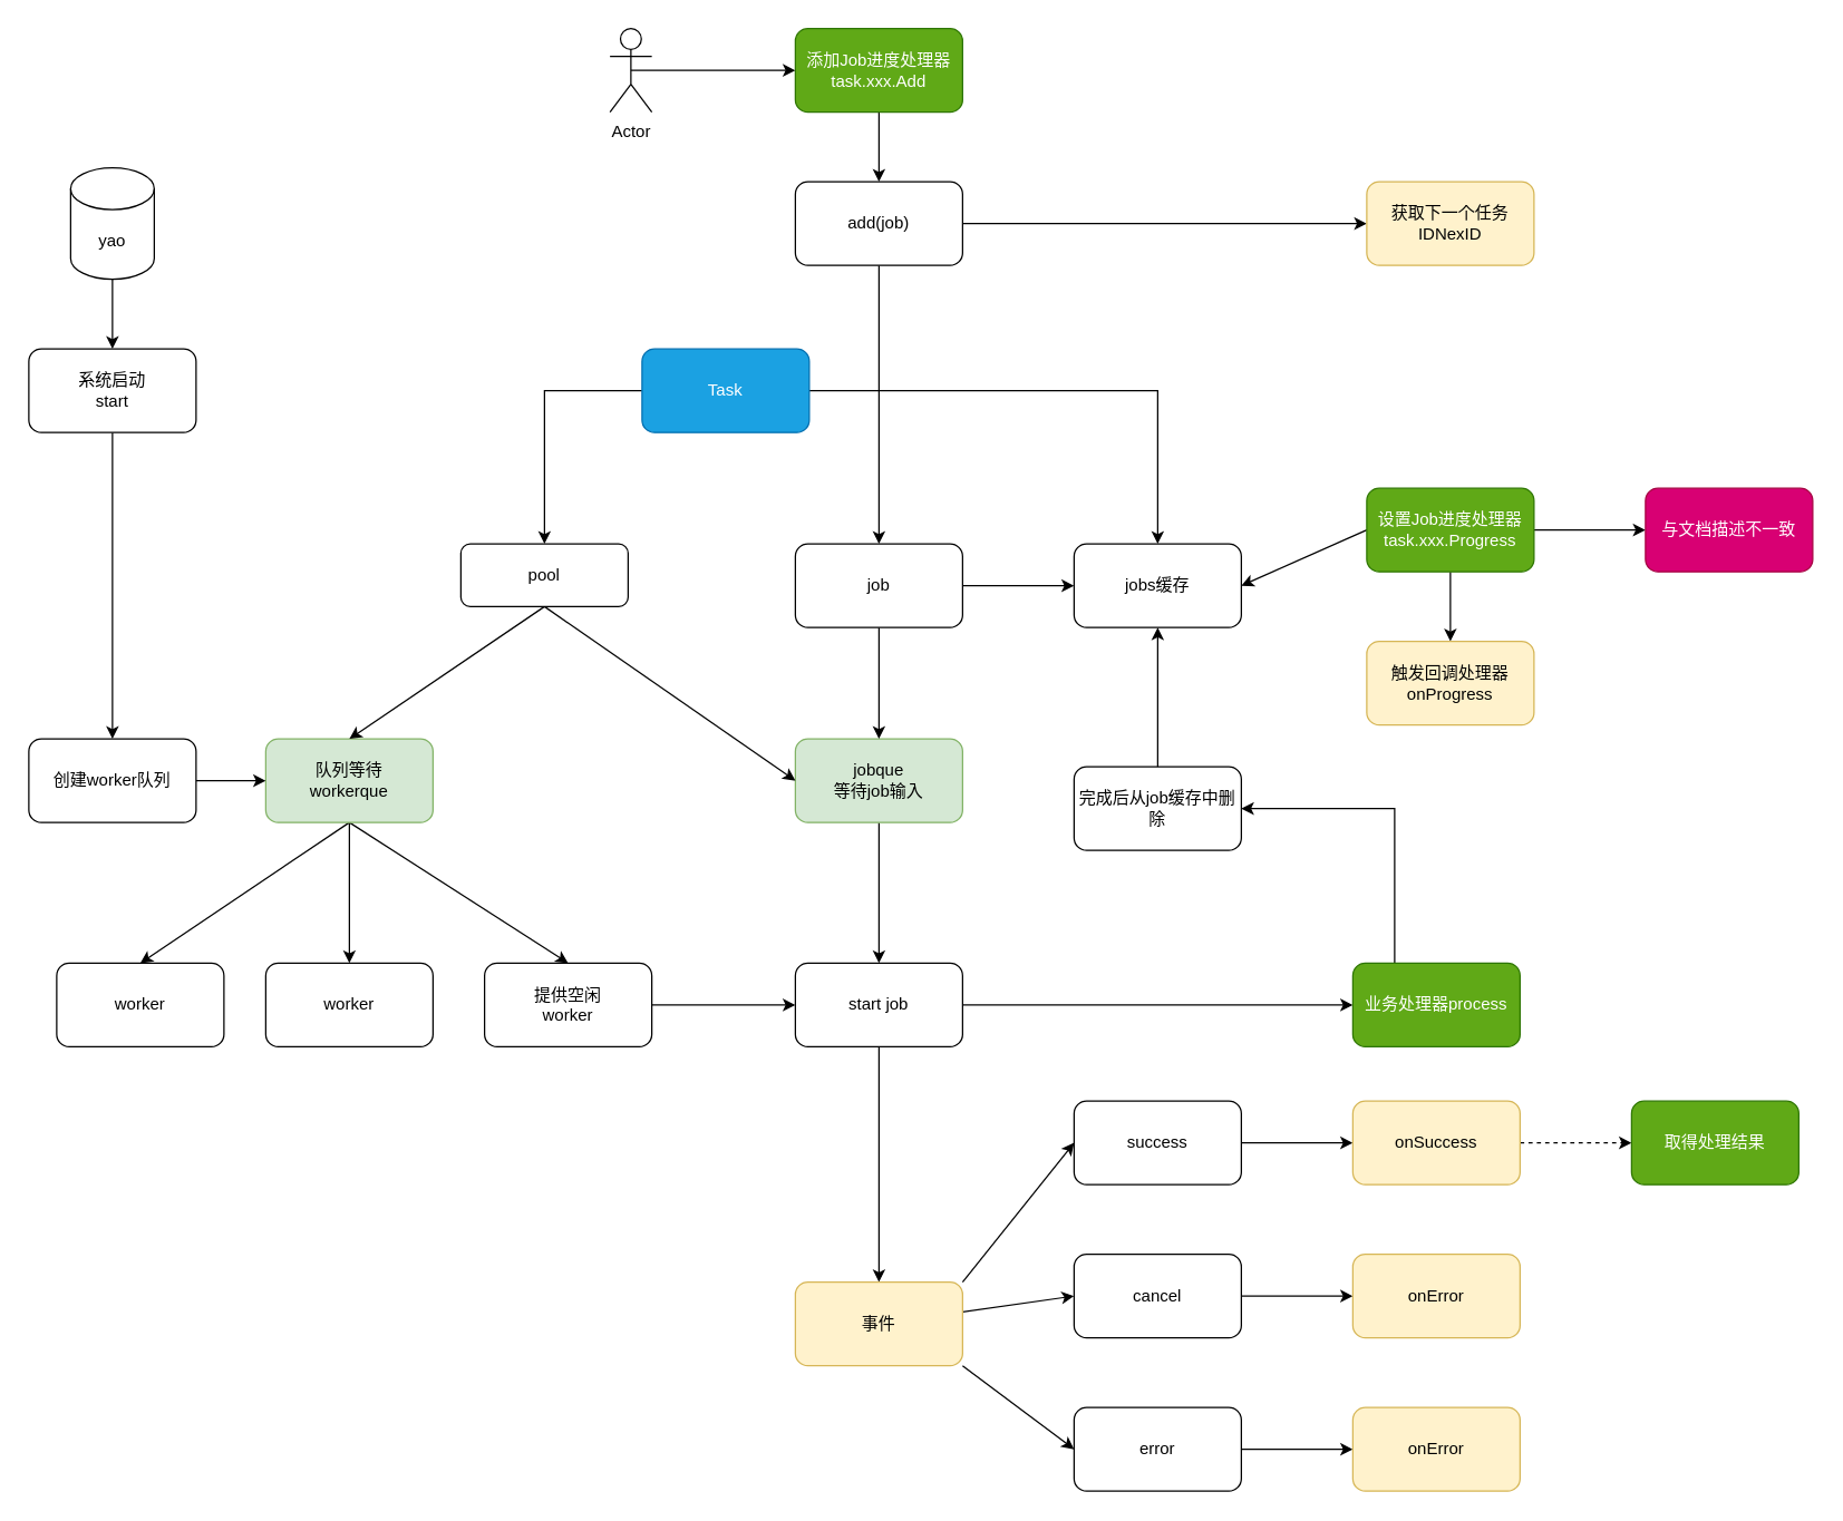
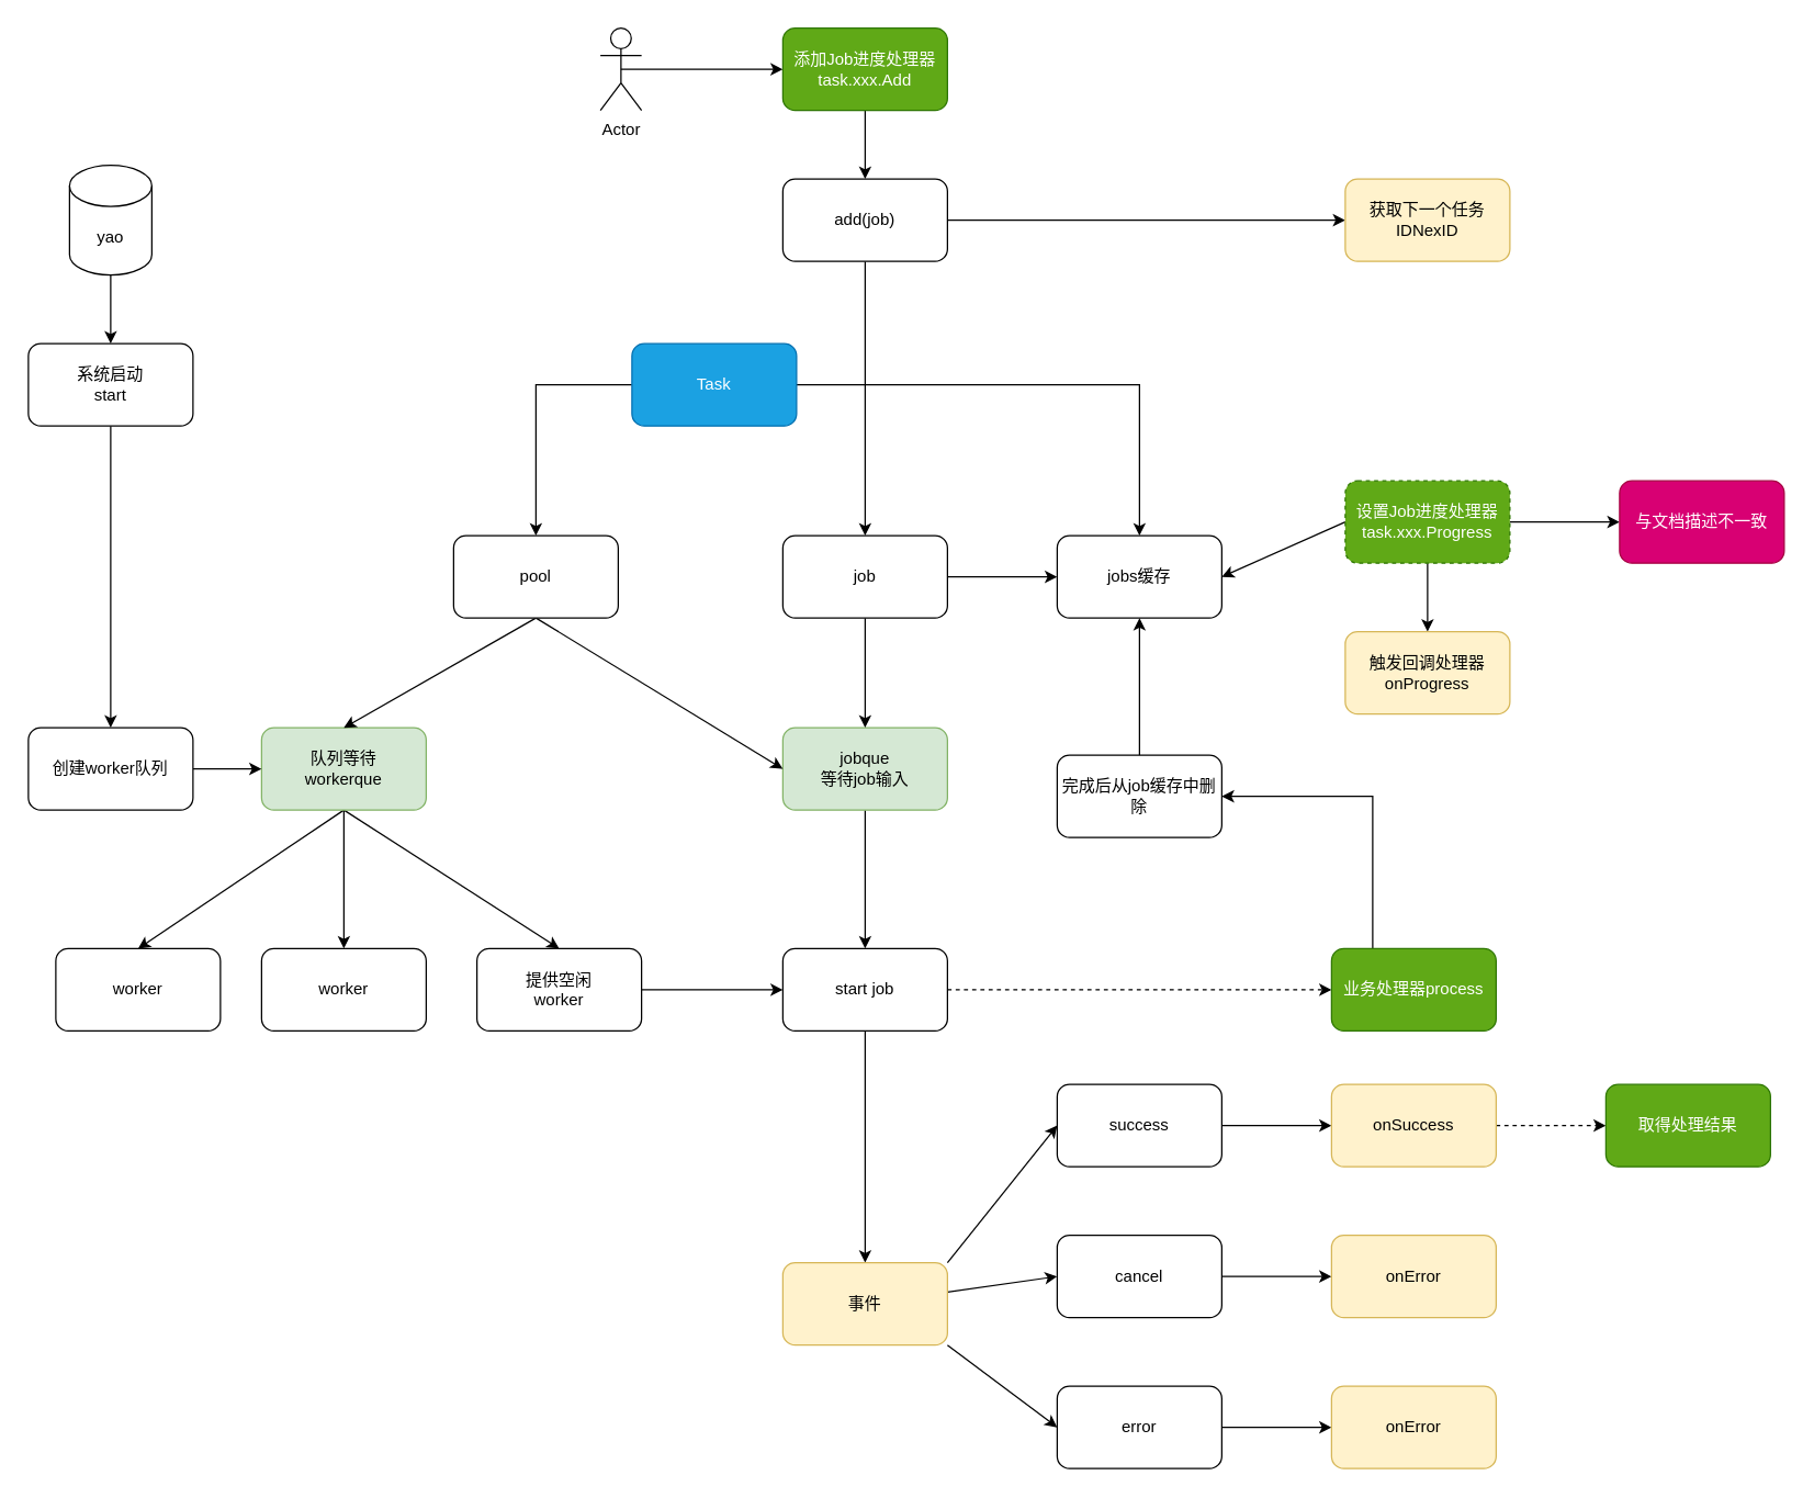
  <mxCell id="0" />
  <mxCell id="1" parent="0" />
  <mxCell id="2" style="edgeStyle=none;rounded=0;orthogonalLoop=1;jettySize=auto;html=1;exitX=0.5;exitY=1;exitDx=0;exitDy=0;" edge="1" parent="1" source="3" target="17"><mxGeometry relative="1" as="geometry" /></mxCell>
  <mxCell id="3" value="jobque&lt;br&gt;等待job输入" style="rounded=1;whiteSpace=wrap;html=1;fillColor=#d5e8d4;strokeColor=#82b366;" vertex="1" parent="1"><mxGeometry x="570" y="530" width="120" height="60" as="geometry" /></mxCell>
  <mxCell id="4" style="edgeStyle=none;rounded=0;orthogonalLoop=1;jettySize=auto;html=1;exitX=0.5;exitY=1;exitDx=0;exitDy=0;entryX=0.5;entryY=0;entryDx=0;entryDy=0;" edge="1" parent="1" source="7" target="27"><mxGeometry relative="1" as="geometry" /></mxCell>
  <mxCell id="5" style="edgeStyle=none;rounded=0;orthogonalLoop=1;jettySize=auto;html=1;exitX=0.5;exitY=1;exitDx=0;exitDy=0;entryX=0.5;entryY=0;entryDx=0;entryDy=0;" edge="1" parent="1" source="7" target="28"><mxGeometry relative="1" as="geometry" /></mxCell>
  <mxCell id="6" style="rounded=0;orthogonalLoop=1;jettySize=auto;html=1;exitX=0.5;exitY=1;exitDx=0;exitDy=0;entryX=0.5;entryY=0;entryDx=0;entryDy=0;" edge="1" parent="1" source="7" target="30"><mxGeometry relative="1" as="geometry" /></mxCell>
  <mxCell id="7" value="队列等待&lt;br&gt;workerque" style="rounded=1;whiteSpace=wrap;html=1;fillColor=#d5e8d4;strokeColor=#82b366;" vertex="1" parent="1"><mxGeometry x="190" y="530" width="120" height="60" as="geometry" /></mxCell>
  <mxCell id="8" style="edgeStyle=orthogonalEdgeStyle;rounded=0;orthogonalLoop=1;jettySize=auto;html=1;exitX=1;exitY=0.5;exitDx=0;exitDy=0;" edge="1" parent="1" source="10" target="11"><mxGeometry relative="1" as="geometry" /></mxCell>
  <mxCell id="9" style="edgeStyle=orthogonalEdgeStyle;rounded=0;orthogonalLoop=1;jettySize=auto;html=1;exitX=0;exitY=0.5;exitDx=0;exitDy=0;entryX=0.5;entryY=0;entryDx=0;entryDy=0;" edge="1" parent="1" source="10" target="33"><mxGeometry relative="1" as="geometry" /></mxCell>
  <mxCell id="10" value="Task" style="rounded=1;whiteSpace=wrap;html=1;fillColor=#1ba1e2;strokeColor=#006EAF;fontColor=#ffffff;" vertex="1" parent="1"><mxGeometry x="460" y="250" width="120" height="60" as="geometry" /></mxCell>
  <mxCell id="11" value="jobs缓存" style="rounded=1;whiteSpace=wrap;html=1;" vertex="1" parent="1"><mxGeometry x="770" y="390" width="120" height="60" as="geometry" /></mxCell>
  <mxCell id="12" style="edgeStyle=none;rounded=0;orthogonalLoop=1;jettySize=auto;html=1;exitX=0.5;exitY=1;exitDx=0;exitDy=0;entryX=0.5;entryY=0;entryDx=0;entryDy=0;" edge="1" parent="1" source="14" target="3"><mxGeometry relative="1" as="geometry" /></mxCell>
  <mxCell id="13" style="edgeStyle=none;rounded=0;orthogonalLoop=1;jettySize=auto;html=1;exitX=1;exitY=0.5;exitDx=0;exitDy=0;" edge="1" parent="1" source="14" target="11"><mxGeometry relative="1" as="geometry" /></mxCell>
  <mxCell id="14" value="job" style="rounded=1;whiteSpace=wrap;html=1;" vertex="1" parent="1"><mxGeometry x="570" y="390" width="120" height="60" as="geometry" /></mxCell>
  <mxCell id="15" value="" style="edgeStyle=orthogonalEdgeStyle;rounded=0;orthogonalLoop=1;jettySize=auto;html=1;" edge="1" parent="1" source="17" target="37"><mxGeometry relative="1" as="geometry"><mxPoint x="630" y="840" as="targetPoint" /></mxGeometry></mxCell>
- <mxCell id="16" style="edgeStyle=none;rounded=0;orthogonalLoop=1;jettySize=auto;html=1;exitX=1;exitY=0.5;exitDx=0;exitDy=0;" edge="1" parent="1" source="17" target="52"><mxGeometry relative="1" as="geometry" /></mxCell>
+ <mxCell id="16" style="edgeStyle=none;rounded=0;orthogonalLoop=1;jettySize=auto;html=1;exitX=1;exitY=0.5;exitDx=0;exitDy=0;dashed=1;" edge="1" parent="1" source="17" target="52"><mxGeometry relative="1" as="geometry" /></mxCell>
  <mxCell id="17" value="start job" style="rounded=1;whiteSpace=wrap;html=1;" vertex="1" parent="1"><mxGeometry x="570" y="691" width="120" height="60" as="geometry" /></mxCell>
  <mxCell id="18" value="" style="edgeStyle=none;rounded=0;orthogonalLoop=1;jettySize=auto;html=1;" edge="1" parent="1" source="19" target="26"><mxGeometry relative="1" as="geometry" /></mxCell>
  <mxCell id="19" value="系统启动&lt;br&gt;start" style="rounded=1;whiteSpace=wrap;html=1;" vertex="1" parent="1"><mxGeometry x="20" y="250" width="120" height="60" as="geometry" /></mxCell>
  <mxCell id="20" style="edgeStyle=none;rounded=0;orthogonalLoop=1;jettySize=auto;html=1;exitX=0.5;exitY=1;exitDx=0;exitDy=0;entryX=0.5;entryY=0;entryDx=0;entryDy=0;" edge="1" parent="1" source="22" target="14"><mxGeometry relative="1" as="geometry" /></mxCell>
  <mxCell id="21" style="edgeStyle=none;rounded=0;orthogonalLoop=1;jettySize=auto;html=1;exitX=1;exitY=0.5;exitDx=0;exitDy=0;" edge="1" parent="1" source="22" target="48"><mxGeometry relative="1" as="geometry" /></mxCell>
  <mxCell id="22" value="add(job)" style="rounded=1;whiteSpace=wrap;html=1;fillColor=default;strokeColor=default;" vertex="1" parent="1"><mxGeometry x="570" y="130" width="120" height="60" as="geometry" /></mxCell>
  <mxCell id="23" style="edgeStyle=orthogonalEdgeStyle;rounded=0;orthogonalLoop=1;jettySize=auto;html=1;exitX=0.5;exitY=0;exitDx=0;exitDy=0;entryX=0.5;entryY=1;entryDx=0;entryDy=0;" edge="1" parent="1" source="24" target="11"><mxGeometry relative="1" as="geometry" /></mxCell>
  <mxCell id="24" value="完成后从job缓存中删除" style="rounded=1;whiteSpace=wrap;html=1;" vertex="1" parent="1"><mxGeometry x="770" y="550" width="120" height="60" as="geometry" /></mxCell>
  <mxCell id="25" style="edgeStyle=none;rounded=0;orthogonalLoop=1;jettySize=auto;html=1;exitX=1;exitY=0.5;exitDx=0;exitDy=0;" edge="1" parent="1" source="26" target="7"><mxGeometry relative="1" as="geometry" /></mxCell>
  <mxCell id="26" value="创建worker队列" style="rounded=1;whiteSpace=wrap;html=1;" vertex="1" parent="1"><mxGeometry x="20" y="530" width="120" height="60" as="geometry" /></mxCell>
  <mxCell id="27" value="worker" style="rounded=1;whiteSpace=wrap;html=1;" vertex="1" parent="1"><mxGeometry x="40" y="691" width="120" height="60" as="geometry" /></mxCell>
  <mxCell id="28" value="worker" style="rounded=1;whiteSpace=wrap;html=1;" vertex="1" parent="1"><mxGeometry x="190" y="691" width="120" height="60" as="geometry" /></mxCell>
  <mxCell id="29" style="edgeStyle=none;rounded=0;orthogonalLoop=1;jettySize=auto;html=1;exitX=1;exitY=0.5;exitDx=0;exitDy=0;entryX=0;entryY=0.5;entryDx=0;entryDy=0;" edge="1" parent="1" source="30" target="17"><mxGeometry relative="1" as="geometry" /></mxCell>
  <mxCell id="30" value="提供空闲&lt;br&gt;worker" style="rounded=1;whiteSpace=wrap;html=1;" vertex="1" parent="1"><mxGeometry x="347" y="691" width="120" height="60" as="geometry" /></mxCell>
  <mxCell id="31" style="edgeStyle=none;rounded=0;orthogonalLoop=1;jettySize=auto;html=1;exitX=0.5;exitY=1;exitDx=0;exitDy=0;entryX=0;entryY=0.5;entryDx=0;entryDy=0;" edge="1" parent="1" source="33" target="3"><mxGeometry relative="1" as="geometry" /></mxCell>
  <mxCell id="32" style="edgeStyle=none;rounded=0;orthogonalLoop=1;jettySize=auto;html=1;exitX=0.5;exitY=1;exitDx=0;exitDy=0;entryX=0.5;entryY=0;entryDx=0;entryDy=0;" edge="1" parent="1" source="33" target="7"><mxGeometry relative="1" as="geometry" /></mxCell>
- <mxCell id="33" value="pool" style="rounded=1;whiteSpace=wrap;html=1;" vertex="1" parent="1"><mxGeometry x="330" y="390" width="120" height="45" as="geometry" /></mxCell>
+ <mxCell id="33" value="pool" style="rounded=1;whiteSpace=wrap;html=1;" vertex="1" parent="1"><mxGeometry x="330" y="390" width="120" height="60" as="geometry" /></mxCell>
  <mxCell id="34" value="" style="edgeStyle=none;rounded=0;orthogonalLoop=1;jettySize=auto;html=1;entryX=0;entryY=0.5;entryDx=0;entryDy=0;" edge="1" parent="1" source="37" target="39"><mxGeometry relative="1" as="geometry" /></mxCell>
  <mxCell id="35" style="edgeStyle=none;rounded=0;orthogonalLoop=1;jettySize=auto;html=1;exitX=1;exitY=1;exitDx=0;exitDy=0;entryX=0;entryY=0.5;entryDx=0;entryDy=0;" edge="1" parent="1" source="37" target="43"><mxGeometry relative="1" as="geometry" /></mxCell>
  <mxCell id="36" style="edgeStyle=none;rounded=0;orthogonalLoop=1;jettySize=auto;html=1;exitX=1;exitY=0;exitDx=0;exitDy=0;entryX=0;entryY=0.5;entryDx=0;entryDy=0;" edge="1" parent="1" source="37" target="41"><mxGeometry relative="1" as="geometry" /></mxCell>
  <mxCell id="37" value="事件" style="whiteSpace=wrap;html=1;rounded=1;fillColor=#fff2cc;strokeColor=#d6b656;" vertex="1" parent="1"><mxGeometry x="570" y="920" width="120" height="60" as="geometry" /></mxCell>
  <mxCell id="38" value="" style="edgeStyle=none;rounded=0;orthogonalLoop=1;jettySize=auto;html=1;" edge="1" parent="1" source="39" target="44"><mxGeometry relative="1" as="geometry" /></mxCell>
  <mxCell id="39" value="cancel" style="whiteSpace=wrap;html=1;rounded=1;" vertex="1" parent="1"><mxGeometry x="770" y="900" width="120" height="60" as="geometry" /></mxCell>
  <mxCell id="40" value="" style="edgeStyle=none;rounded=0;orthogonalLoop=1;jettySize=auto;html=1;" edge="1" parent="1" source="41" target="46"><mxGeometry relative="1" as="geometry" /></mxCell>
  <mxCell id="41" value="success" style="whiteSpace=wrap;html=1;rounded=1;" vertex="1" parent="1"><mxGeometry x="770" y="790" width="120" height="60" as="geometry" /></mxCell>
  <mxCell id="42" value="" style="edgeStyle=none;rounded=0;orthogonalLoop=1;jettySize=auto;html=1;" edge="1" parent="1" source="43" target="47"><mxGeometry relative="1" as="geometry" /></mxCell>
  <mxCell id="43" value="error" style="whiteSpace=wrap;html=1;rounded=1;" vertex="1" parent="1"><mxGeometry x="770" y="1010" width="120" height="60" as="geometry" /></mxCell>
  <mxCell id="44" value="onError" style="whiteSpace=wrap;html=1;rounded=1;fillColor=#fff2cc;strokeColor=#d6b656;fontColor=default;" vertex="1" parent="1"><mxGeometry x="970" y="900" width="120" height="60" as="geometry" /></mxCell>
  <mxCell id="45" value="" style="edgeStyle=none;rounded=0;orthogonalLoop=1;jettySize=auto;html=1;dashed=1;" edge="1" parent="1" source="46" target="63"><mxGeometry relative="1" as="geometry" /></mxCell>
  <mxCell id="46" value="onSuccess" style="whiteSpace=wrap;html=1;rounded=1;fillColor=#fff2cc;strokeColor=#d6b656;fontColor=default;" vertex="1" parent="1"><mxGeometry x="970" y="790" width="120" height="60" as="geometry" /></mxCell>
  <mxCell id="47" value="onError" style="whiteSpace=wrap;html=1;rounded=1;fillColor=#fff2cc;strokeColor=#d6b656;fontColor=default;" vertex="1" parent="1"><mxGeometry x="970" y="1010" width="120" height="60" as="geometry" /></mxCell>
  <mxCell id="48" value="获取下一个任务IDNexID" style="rounded=1;whiteSpace=wrap;html=1;fillColor=#fff2cc;strokeColor=#d6b656;fontColor=default;" vertex="1" parent="1"><mxGeometry x="980" y="130" width="120" height="60" as="geometry" /></mxCell>
  <mxCell id="49" style="edgeStyle=none;rounded=0;orthogonalLoop=1;jettySize=auto;html=1;exitX=0.5;exitY=0.5;exitDx=0;exitDy=0;exitPerimeter=0;entryX=0;entryY=0.5;entryDx=0;entryDy=0;" edge="1" parent="1" source="50" target="60"><mxGeometry relative="1" as="geometry" /></mxCell>
  <mxCell id="50" value="Actor" style="shape=umlActor;verticalLabelPosition=bottom;verticalAlign=top;html=1;outlineConnect=0;" vertex="1" parent="1"><mxGeometry x="437" y="20" width="30" height="60" as="geometry" /></mxCell>
  <mxCell id="51" style="edgeStyle=orthogonalEdgeStyle;rounded=0;orthogonalLoop=1;jettySize=auto;html=1;exitX=0.25;exitY=0;exitDx=0;exitDy=0;entryX=1;entryY=0.5;entryDx=0;entryDy=0;" edge="1" parent="1" source="52" target="24"><mxGeometry relative="1" as="geometry" /></mxCell>
  <mxCell id="52" value="业务处理器process" style="rounded=1;whiteSpace=wrap;html=1;fillColor=#60a917;strokeColor=#2D7600;fontColor=#ffffff;" vertex="1" parent="1"><mxGeometry x="970" y="691" width="120" height="60" as="geometry" /></mxCell>
  <mxCell id="53" style="edgeStyle=orthogonalEdgeStyle;rounded=0;orthogonalLoop=1;jettySize=auto;html=1;exitX=0.5;exitY=1;exitDx=0;exitDy=0;exitPerimeter=0;entryX=0.5;entryY=0;entryDx=0;entryDy=0;" edge="1" parent="1" source="54" target="19"><mxGeometry relative="1" as="geometry" /></mxCell>
  <mxCell id="54" value="yao" style="shape=cylinder3;whiteSpace=wrap;html=1;boundedLbl=1;backgroundOutline=1;size=15;" vertex="1" parent="1"><mxGeometry x="50" y="120" width="60" height="80" as="geometry" /></mxCell>
  <mxCell id="55" style="rounded=0;orthogonalLoop=1;jettySize=auto;html=1;exitX=0;exitY=0.5;exitDx=0;exitDy=0;entryX=1;entryY=0.5;entryDx=0;entryDy=0;" edge="1" parent="1" source="58" target="11"><mxGeometry relative="1" as="geometry" /></mxCell>
  <mxCell id="56" value="" style="edgeStyle=none;rounded=0;orthogonalLoop=1;jettySize=auto;html=1;" edge="1" parent="1" source="58" target="61"><mxGeometry relative="1" as="geometry" /></mxCell>
  <mxCell id="57" value="" style="edgeStyle=none;rounded=0;orthogonalLoop=1;jettySize=auto;html=1;" edge="1" parent="1" source="58" target="62"><mxGeometry relative="1" as="geometry" /></mxCell>
- <mxCell id="58" value="设置Job进度处理器task.xxx.Progress" style="rounded=1;whiteSpace=wrap;html=1;fillColor=#60a917;strokeColor=#2D7600;fontColor=#ffffff;" vertex="1" parent="1"><mxGeometry x="980" y="350" width="120" height="60" as="geometry" /></mxCell>
+ <mxCell id="58" value="设置Job进度处理器task.xxx.Progress" style="rounded=1;whiteSpace=wrap;html=1;fillColor=#60a917;strokeColor=#2D7600;fontColor=#ffffff;dashed=1;" vertex="1" parent="1"><mxGeometry x="980" y="350" width="120" height="60" as="geometry" /></mxCell>
  <mxCell id="59" style="edgeStyle=none;rounded=0;orthogonalLoop=1;jettySize=auto;html=1;exitX=0.5;exitY=1;exitDx=0;exitDy=0;" edge="1" parent="1" source="60" target="22"><mxGeometry relative="1" as="geometry" /></mxCell>
  <mxCell id="60" value="添加Job进度处理器&lt;br&gt;task.xxx.Add" style="rounded=1;whiteSpace=wrap;html=1;fillColor=#60a917;strokeColor=#2D7600;fontColor=#ffffff;" vertex="1" parent="1"><mxGeometry x="570" y="20" width="120" height="60" as="geometry" /></mxCell>
  <mxCell id="61" value="触发回调处理器&lt;br&gt;onProgress" style="rounded=1;whiteSpace=wrap;html=1;fillColor=#fff2cc;strokeColor=#d6b656;fontColor=default;" vertex="1" parent="1"><mxGeometry x="980" y="460" width="120" height="60" as="geometry" /></mxCell>
  <mxCell id="62" value="与文档描述不一致" style="rounded=1;whiteSpace=wrap;html=1;fillColor=#d80073;strokeColor=#A50040;fontColor=#ffffff;" vertex="1" parent="1"><mxGeometry x="1180" y="350" width="120" height="60" as="geometry" /></mxCell>
  <mxCell id="63" value="取得处理结果" style="whiteSpace=wrap;html=1;rounded=1;fillColor=#60a917;strokeColor=#2D7600;fontColor=#ffffff;" vertex="1" parent="1"><mxGeometry x="1170" y="790" width="120" height="60" as="geometry" /></mxCell>
